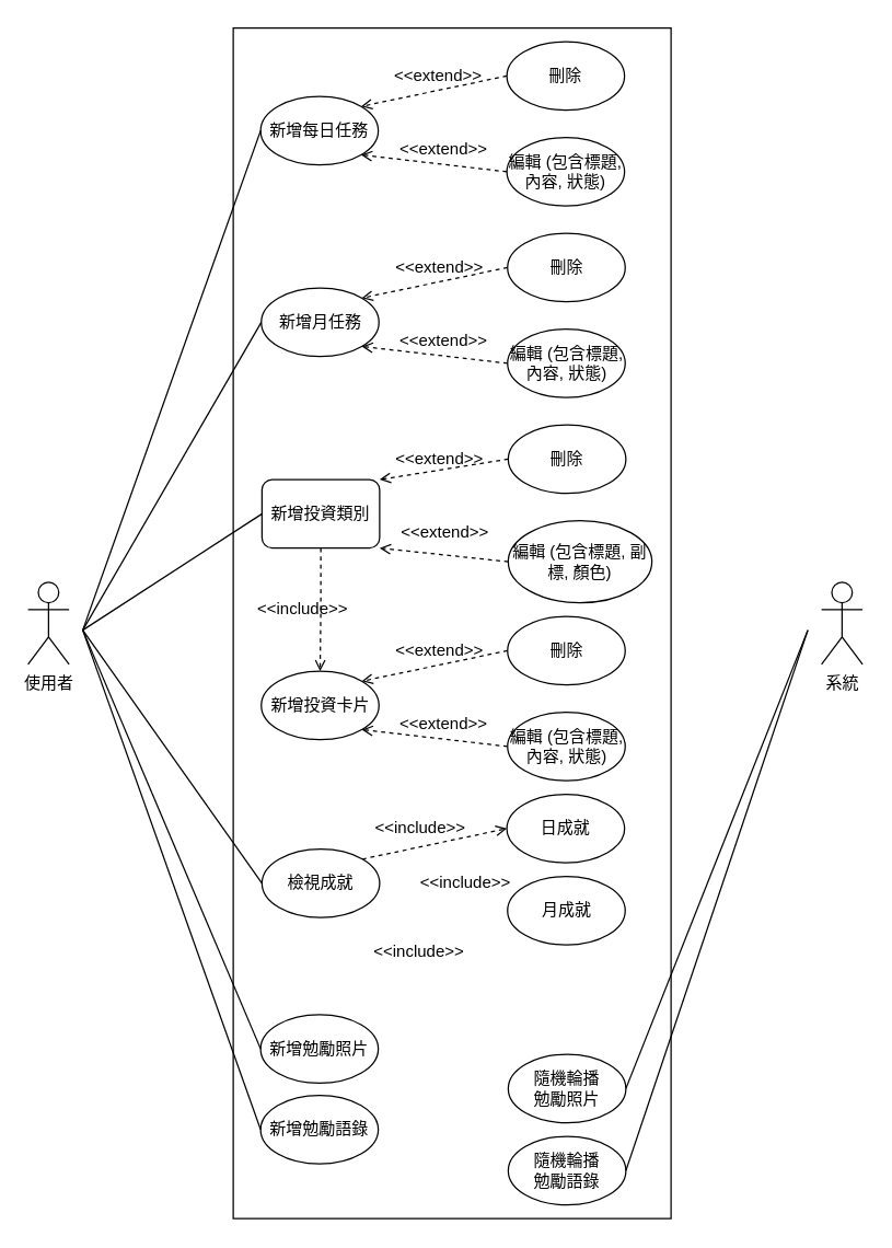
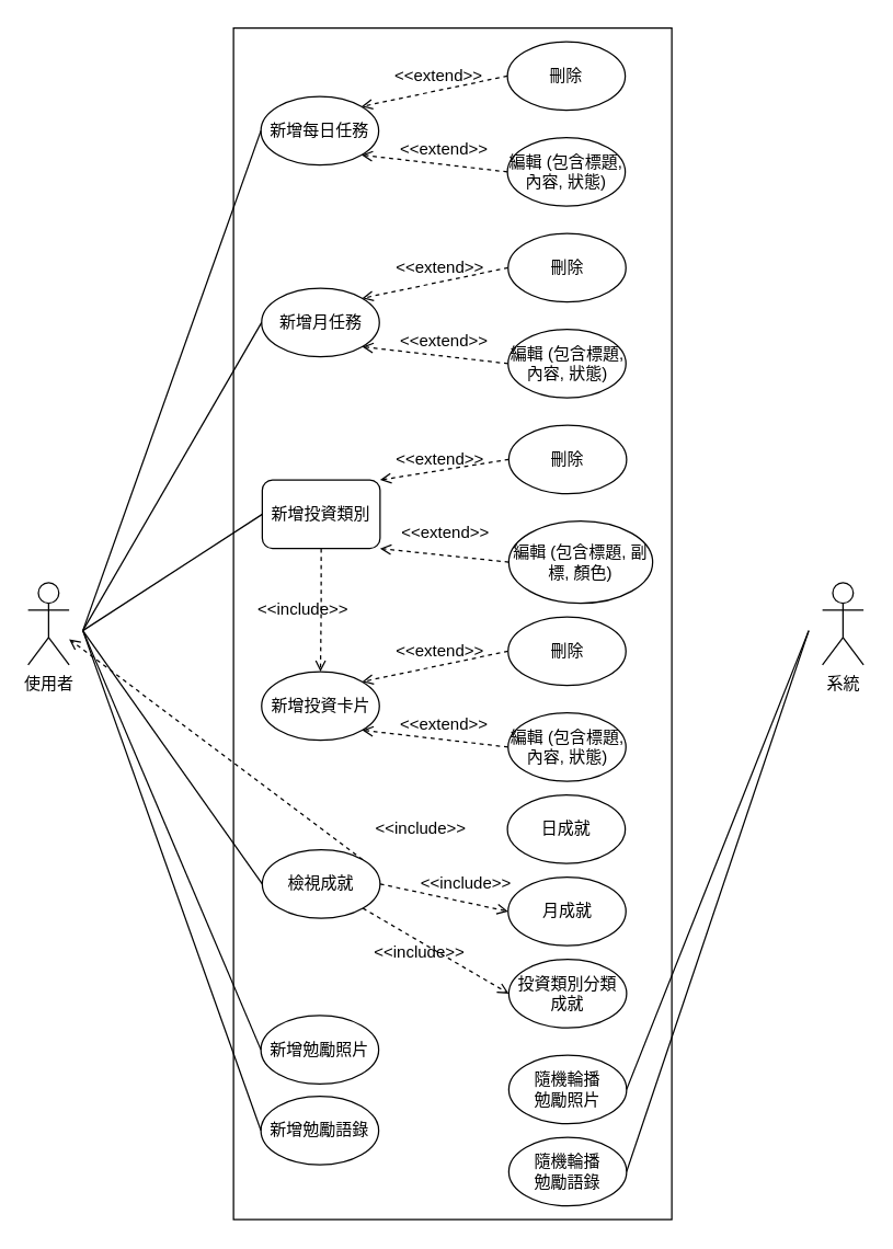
  <mxCell id="0" />
  <mxCell id="1" parent="0" />
  <mxCell id="2" value="" style="rounded=0;whiteSpace=wrap;html=1;" vertex="1" parent="1"><mxGeometry x="170" y="20" width="320" height="870" as="geometry" /></mxCell>
  <mxCell id="3" value="使用者" style="shape=umlActor;verticalLabelPosition=bottom;verticalAlign=top;html=1;outlineConnect=0;" vertex="1" parent="1"><mxGeometry x="20" y="425" width="30" height="60" as="geometry" /></mxCell>
  <mxCell id="4" value="新增每日任務" style="ellipse;whiteSpace=wrap;html=1;" vertex="1" parent="1"><mxGeometry x="190" y="70" width="86" height="50" as="geometry" /></mxCell>
  <mxCell id="5" style="rounded=0;orthogonalLoop=1;jettySize=auto;html=1;exitX=0;exitY=0.5;exitDx=0;exitDy=0;entryX=1;entryY=0;entryDx=0;entryDy=0;dashed=1;endArrow=open;endFill=0;" edge="1" parent="1" source="6" target="4"><mxGeometry relative="1" as="geometry" /></mxCell>
  <mxCell id="6" value="刪除" style="ellipse;whiteSpace=wrap;html=1;" vertex="1" parent="1"><mxGeometry x="370" y="30" width="86" height="50" as="geometry" /></mxCell>
  <mxCell id="7" style="rounded=0;orthogonalLoop=1;jettySize=auto;html=1;exitX=0;exitY=0.5;exitDx=0;exitDy=0;entryX=1;entryY=1;entryDx=0;entryDy=0;dashed=1;endArrow=open;endFill=0;" edge="1" parent="1" source="8" target="4"><mxGeometry relative="1" as="geometry" /></mxCell>
  <mxCell id="8" value="編輯 (包含標題, 內容, 狀態)" style="ellipse;whiteSpace=wrap;html=1;" vertex="1" parent="1"><mxGeometry x="370" y="100" width="86" height="50" as="geometry" /></mxCell>
  <mxCell id="9" value="&amp;lt;&amp;lt;extend&amp;gt;&amp;gt;" style="text;html=1;strokeColor=none;fillColor=none;align=center;verticalAlign=middle;whiteSpace=wrap;rounded=0;" vertex="1" parent="1"><mxGeometry x="290" y="40" width="60" height="30" as="geometry" /></mxCell>
  <mxCell id="10" value="&amp;lt;&amp;lt;extend&amp;gt;&amp;gt;" style="text;html=1;strokeColor=none;fillColor=none;align=center;verticalAlign=middle;whiteSpace=wrap;rounded=0;" vertex="1" parent="1"><mxGeometry x="293.5" y="94" width="60" height="30" as="geometry" /></mxCell>
  <mxCell id="11" value="新增月任務" style="ellipse;whiteSpace=wrap;html=1;" vertex="1" parent="1"><mxGeometry x="190.5" y="210" width="86" height="50" as="geometry" /></mxCell>
  <mxCell id="12" style="rounded=0;orthogonalLoop=1;jettySize=auto;html=1;exitX=0;exitY=0.5;exitDx=0;exitDy=0;entryX=1;entryY=0;entryDx=0;entryDy=0;dashed=1;endArrow=open;endFill=0;" edge="1" parent="1" source="13" target="11"><mxGeometry relative="1" as="geometry" /></mxCell>
  <mxCell id="13" value="刪除" style="ellipse;whiteSpace=wrap;html=1;" vertex="1" parent="1"><mxGeometry x="370.5" y="170" width="86" height="50" as="geometry" /></mxCell>
  <mxCell id="14" style="rounded=0;orthogonalLoop=1;jettySize=auto;html=1;exitX=0;exitY=0.5;exitDx=0;exitDy=0;entryX=1;entryY=1;entryDx=0;entryDy=0;dashed=1;endArrow=open;endFill=0;" edge="1" parent="1" source="15" target="11"><mxGeometry relative="1" as="geometry" /></mxCell>
  <mxCell id="15" value="編輯 (包含標題, 內容, 狀態)" style="ellipse;whiteSpace=wrap;html=1;" vertex="1" parent="1"><mxGeometry x="370.5" y="240" width="86" height="50" as="geometry" /></mxCell>
  <mxCell id="16" value="&amp;lt;&amp;lt;extend&amp;gt;&amp;gt;" style="text;html=1;strokeColor=none;fillColor=none;align=center;verticalAlign=middle;whiteSpace=wrap;rounded=0;" vertex="1" parent="1"><mxGeometry x="290.5" y="180" width="60" height="30" as="geometry" /></mxCell>
  <mxCell id="17" value="&amp;lt;&amp;lt;extend&amp;gt;&amp;gt;" style="text;html=1;strokeColor=none;fillColor=none;align=center;verticalAlign=middle;whiteSpace=wrap;rounded=0;" vertex="1" parent="1"><mxGeometry x="294" y="234" width="60" height="30" as="geometry" /></mxCell>
  <mxCell id="18" style="edgeStyle=orthogonalEdgeStyle;rounded=0;orthogonalLoop=1;jettySize=auto;html=1;exitX=0.5;exitY=1;exitDx=0;exitDy=0;entryX=0.5;entryY=0;entryDx=0;entryDy=0;dashed=1;endArrow=open;endFill=0;" edge="1" parent="1" source="19" target="26"><mxGeometry relative="1" as="geometry" /></mxCell>
  <mxCell id="19" value="新增投資類別" style="whiteSpace=wrap;html=1;rounded=1;" vertex="1" parent="1"><mxGeometry x="191" y="350" width="86" height="50" as="geometry" /></mxCell>
  <mxCell id="20" style="rounded=0;orthogonalLoop=1;jettySize=auto;html=1;exitX=0;exitY=0.5;exitDx=0;exitDy=0;entryX=1;entryY=0;entryDx=0;entryDy=0;dashed=1;endArrow=open;endFill=0;" edge="1" parent="1" source="21" target="19"><mxGeometry relative="1" as="geometry" /></mxCell>
  <mxCell id="21" value="刪除" style="ellipse;whiteSpace=wrap;html=1;" vertex="1" parent="1"><mxGeometry x="371" y="310" width="86" height="50" as="geometry" /></mxCell>
  <mxCell id="22" style="rounded=0;orthogonalLoop=1;jettySize=auto;html=1;exitX=0;exitY=0.5;exitDx=0;exitDy=0;entryX=1;entryY=1;entryDx=0;entryDy=0;dashed=1;endArrow=open;endFill=0;" edge="1" parent="1" source="23" target="19"><mxGeometry relative="1" as="geometry" /></mxCell>
  <mxCell id="23" value="編輯 (包含標題, 副標, 顏色)" style="ellipse;whiteSpace=wrap;html=1;" vertex="1" parent="1"><mxGeometry x="371" y="380" width="105" height="60" as="geometry" /></mxCell>
  <mxCell id="24" value="&amp;lt;&amp;lt;extend&amp;gt;&amp;gt;" style="text;html=1;strokeColor=none;fillColor=none;align=center;verticalAlign=middle;whiteSpace=wrap;rounded=0;" vertex="1" parent="1"><mxGeometry x="291" y="320" width="60" height="30" as="geometry" /></mxCell>
  <mxCell id="25" value="&amp;lt;&amp;lt;extend&amp;gt;&amp;gt;" style="text;html=1;strokeColor=none;fillColor=none;align=center;verticalAlign=middle;whiteSpace=wrap;rounded=0;" vertex="1" parent="1"><mxGeometry x="294.5" y="374" width="60" height="30" as="geometry" /></mxCell>
  <mxCell id="26" value="新增投資卡片" style="ellipse;whiteSpace=wrap;html=1;" vertex="1" parent="1"><mxGeometry x="190.5" y="490" width="86" height="50" as="geometry" /></mxCell>
  <mxCell id="27" style="rounded=0;orthogonalLoop=1;jettySize=auto;html=1;exitX=0;exitY=0.5;exitDx=0;exitDy=0;entryX=1;entryY=0;entryDx=0;entryDy=0;dashed=1;endArrow=open;endFill=0;" edge="1" parent="1" source="28" target="26"><mxGeometry relative="1" as="geometry" /></mxCell>
  <mxCell id="28" value="刪除" style="ellipse;whiteSpace=wrap;html=1;" vertex="1" parent="1"><mxGeometry x="370.5" y="450" width="86" height="50" as="geometry" /></mxCell>
  <mxCell id="29" style="rounded=0;orthogonalLoop=1;jettySize=auto;html=1;exitX=0;exitY=0.5;exitDx=0;exitDy=0;entryX=1;entryY=1;entryDx=0;entryDy=0;dashed=1;endArrow=open;endFill=0;" edge="1" parent="1" source="30" target="26"><mxGeometry relative="1" as="geometry" /></mxCell>
  <mxCell id="30" value="編輯 (包含標題, 內容, 狀態)" style="ellipse;whiteSpace=wrap;html=1;" vertex="1" parent="1"><mxGeometry x="370.5" y="520" width="86" height="50" as="geometry" /></mxCell>
  <mxCell id="31" value="&amp;lt;&amp;lt;extend&amp;gt;&amp;gt;" style="text;html=1;strokeColor=none;fillColor=none;align=center;verticalAlign=middle;whiteSpace=wrap;rounded=0;" vertex="1" parent="1"><mxGeometry x="290.5" y="460" width="60" height="30" as="geometry" /></mxCell>
  <mxCell id="32" value="&amp;lt;&amp;lt;extend&amp;gt;&amp;gt;" style="text;html=1;strokeColor=none;fillColor=none;align=center;verticalAlign=middle;whiteSpace=wrap;rounded=0;" vertex="1" parent="1"><mxGeometry x="294" y="514" width="60" height="30" as="geometry" /></mxCell>
  <mxCell id="33" value="&amp;lt;&amp;lt;include&amp;gt;&amp;gt;" style="text;html=1;strokeColor=none;fillColor=none;align=center;verticalAlign=middle;whiteSpace=wrap;rounded=0;" vertex="1" parent="1"><mxGeometry x="191" y="430" width="60" height="30" as="geometry" /></mxCell>
- <mxCell id="34" style="rounded=0;orthogonalLoop=1;jettySize=auto;html=1;exitX=1;exitY=0;exitDx=0;exitDy=0;entryX=0;entryY=0.5;entryDx=0;entryDy=0;dashed=1;endArrow=open;endFill=0;" edge="1" parent="1" source="37" target="38"><mxGeometry relative="1" as="geometry" /></mxCell>
+ <mxCell id="34" style="rounded=0;orthogonalLoop=1;jettySize=auto;html=1;exitX=1;exitY=0;exitDx=0;exitDy=0;dashed=1;endArrow=open;endFill=0;" edge="1" parent="1" source="37" target="3"><mxGeometry relative="1" as="geometry" /></mxCell>
+ <mxCell id="35" style="rounded=0;orthogonalLoop=1;jettySize=auto;html=1;exitX=1;exitY=0.5;exitDx=0;exitDy=0;entryX=0;entryY=0.5;entryDx=0;entryDy=0;dashed=1;endArrow=open;endFill=0;" edge="1" parent="1" source="37" target="39"><mxGeometry relative="1" as="geometry" /></mxCell>
+ <mxCell id="36" style="rounded=0;orthogonalLoop=1;jettySize=auto;html=1;exitX=1;exitY=1;exitDx=0;exitDy=0;entryX=0;entryY=0.5;entryDx=0;entryDy=0;dashed=1;endArrow=open;endFill=0;" edge="1" parent="1" source="37" target="40"><mxGeometry relative="1" as="geometry" /></mxCell>
  <mxCell id="37" value="檢視成就" style="ellipse;whiteSpace=wrap;html=1;" vertex="1" parent="1"><mxGeometry x="191" y="620" width="86" height="50" as="geometry" /></mxCell>
  <mxCell id="38" value="日成就" style="ellipse;whiteSpace=wrap;html=1;" vertex="1" parent="1"><mxGeometry x="370" y="580" width="86" height="50" as="geometry" /></mxCell>
  <mxCell id="39" value="月成就" style="ellipse;whiteSpace=wrap;html=1;" vertex="1" parent="1"><mxGeometry x="370.5" y="640" width="86" height="50" as="geometry" /></mxCell>
+ <mxCell id="40" value="投資類別分類&lt;br&gt;成就" style="ellipse;whiteSpace=wrap;html=1;" vertex="1" parent="1"><mxGeometry x="371" y="700" width="86" height="50" as="geometry" /></mxCell>
  <mxCell id="41" value="&amp;lt;&amp;lt;include&amp;gt;&amp;gt;" style="text;html=1;strokeColor=none;fillColor=none;align=center;verticalAlign=middle;whiteSpace=wrap;rounded=0;" vertex="1" parent="1"><mxGeometry x="277" y="590" width="60" height="30" as="geometry" /></mxCell>
  <mxCell id="42" value="&amp;lt;&amp;lt;include&amp;gt;&amp;gt;" style="text;html=1;strokeColor=none;fillColor=none;align=center;verticalAlign=middle;whiteSpace=wrap;rounded=0;" vertex="1" parent="1"><mxGeometry x="310" y="630" width="60" height="30" as="geometry" /></mxCell>
  <mxCell id="43" value="&amp;lt;&amp;lt;include&amp;gt;&amp;gt;" style="text;html=1;strokeColor=none;fillColor=none;align=center;verticalAlign=middle;whiteSpace=wrap;rounded=0;" vertex="1" parent="1"><mxGeometry x="276" y="680" width="60" height="30" as="geometry" /></mxCell>
  <mxCell id="44" value="新增勉勵照片" style="ellipse;whiteSpace=wrap;html=1;" vertex="1" parent="1"><mxGeometry x="190" y="741" width="86" height="50" as="geometry" /></mxCell>
  <mxCell id="45" value="新增勉勵語錄" style="ellipse;whiteSpace=wrap;html=1;" vertex="1" parent="1"><mxGeometry x="190" y="800" width="86" height="50" as="geometry" /></mxCell>
  <mxCell id="46" value="隨機輪播&lt;br&gt;勉勵照片" style="ellipse;whiteSpace=wrap;html=1;" vertex="1" parent="1"><mxGeometry x="371" y="770" width="86" height="50" as="geometry" /></mxCell>
  <mxCell id="47" value="隨機輪播&lt;br&gt;勉勵語錄" style="ellipse;whiteSpace=wrap;html=1;" vertex="1" parent="1"><mxGeometry x="371" y="830" width="86" height="50" as="geometry" /></mxCell>
  <mxCell id="48" value="系統" style="shape=umlActor;verticalLabelPosition=bottom;verticalAlign=top;html=1;outlineConnect=0;" vertex="1" parent="1"><mxGeometry x="600" y="425" width="30" height="60" as="geometry" /></mxCell>
  <mxCell id="49" value="" style="endArrow=none;html=1;rounded=0;entryX=0;entryY=0.5;entryDx=0;entryDy=0;" edge="1" parent="1" target="4"><mxGeometry width="50" height="50" relative="1" as="geometry"><mxPoint x="60" y="460" as="sourcePoint" /><mxPoint x="90" y="310" as="targetPoint" /></mxGeometry></mxCell>
  <mxCell id="50" value="" style="endArrow=none;html=1;rounded=0;entryX=0;entryY=0.5;entryDx=0;entryDy=0;" edge="1" parent="1" target="11"><mxGeometry width="50" height="50" relative="1" as="geometry"><mxPoint x="60" y="460" as="sourcePoint" /><mxPoint x="200" y="105" as="targetPoint" /></mxGeometry></mxCell>
  <mxCell id="51" value="" style="endArrow=none;html=1;rounded=0;entryX=0;entryY=0.5;entryDx=0;entryDy=0;" edge="1" parent="1" target="19"><mxGeometry width="50" height="50" relative="1" as="geometry"><mxPoint x="60" y="460" as="sourcePoint" /><mxPoint x="210" y="115" as="targetPoint" /></mxGeometry></mxCell>
  <mxCell id="52" value="" style="endArrow=none;html=1;rounded=0;entryX=0;entryY=0.5;entryDx=0;entryDy=0;" edge="1" parent="1" target="37"><mxGeometry width="50" height="50" relative="1" as="geometry"><mxPoint x="60" y="460" as="sourcePoint" /><mxPoint x="220" y="125" as="targetPoint" /></mxGeometry></mxCell>
  <mxCell id="53" value="" style="endArrow=none;html=1;rounded=0;entryX=0;entryY=0.5;entryDx=0;entryDy=0;" edge="1" parent="1" target="44"><mxGeometry width="50" height="50" relative="1" as="geometry"><mxPoint x="60" y="460" as="sourcePoint" /><mxPoint x="201" y="655" as="targetPoint" /></mxGeometry></mxCell>
  <mxCell id="54" value="" style="endArrow=none;html=1;rounded=0;entryX=0;entryY=0.5;entryDx=0;entryDy=0;" edge="1" parent="1" target="45"><mxGeometry width="50" height="50" relative="1" as="geometry"><mxPoint x="60" y="460" as="sourcePoint" /><mxPoint x="211" y="665" as="targetPoint" /></mxGeometry></mxCell>
  <mxCell id="55" value="" style="endArrow=none;html=1;rounded=0;exitX=1;exitY=0.5;exitDx=0;exitDy=0;" edge="1" parent="1" source="47"><mxGeometry width="50" height="50" relative="1" as="geometry"><mxPoint x="500" y="550" as="sourcePoint" /><mxPoint x="590" y="460" as="targetPoint" /></mxGeometry></mxCell>
  <mxCell id="56" value="" style="endArrow=none;html=1;rounded=0;exitX=1;exitY=0.5;exitDx=0;exitDy=0;" edge="1" parent="1" source="46"><mxGeometry width="50" height="50" relative="1" as="geometry"><mxPoint x="433" y="865" as="sourcePoint" /><mxPoint x="590" y="460" as="targetPoint" /></mxGeometry></mxCell>
